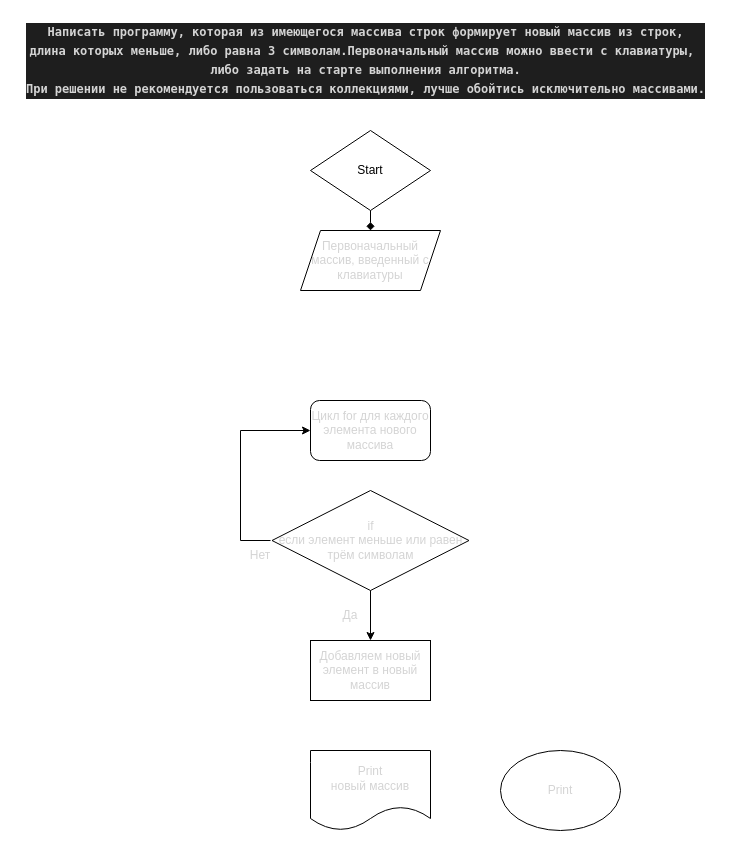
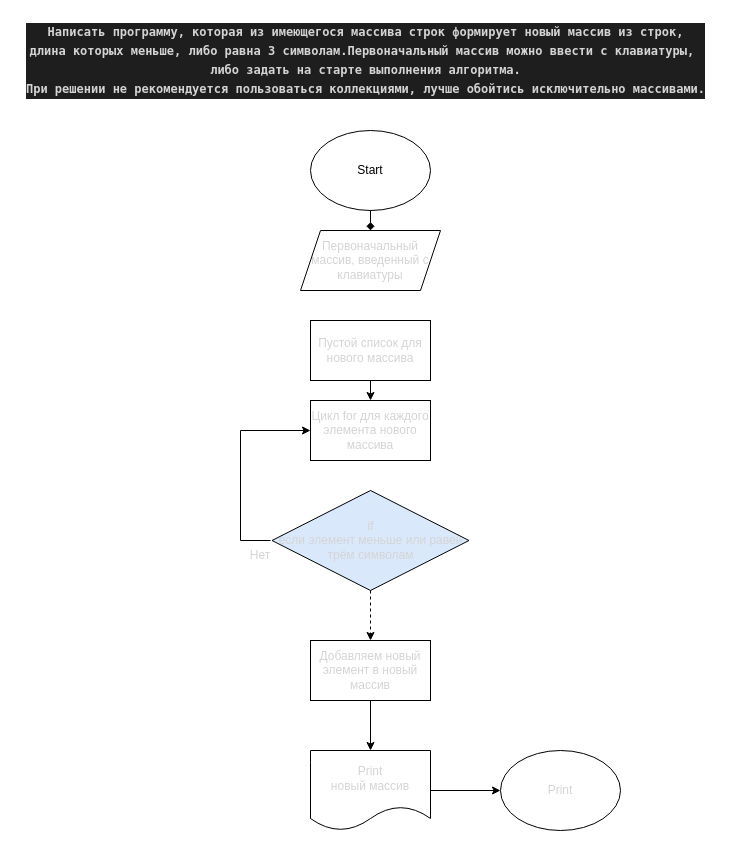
  <mxCell id="0" />
  <mxCell id="1" parent="0" />
- <mxCell id="2" value="Start" style="rhombus;whiteSpace=wrap;html=1;" vertex="1" parent="1"><mxGeometry x="310" y="130" width="120" height="80" as="geometry" /></mxCell>
+ <mxCell id="2" value="Start" style="ellipse;whiteSpace=wrap;html=1;" vertex="1" parent="1"><mxGeometry x="310" y="130" width="120" height="80" as="geometry" /></mxCell>
  <mxCell id="3" value="&lt;div style=&quot;background-color: rgb(30 , 30 , 30) ; font-family: &amp;#34;droid sans mono&amp;#34; , &amp;#34;monospace&amp;#34; , monospace ; font-size: 14px ; line-height: 19px&quot;&gt;&lt;div style=&quot;font-size: 12px&quot;&gt;&lt;b&gt;&lt;font color=&quot;#d4d4d4&quot;&gt;Написать программу, которая из имеющегося массива строк формирует новый массив из строк,&lt;/font&gt;&lt;/b&gt;&lt;/div&gt;&lt;div style=&quot;font-size: 12px&quot;&gt;&lt;b&gt;&lt;font color=&quot;#d4d4d4&quot;&gt;длина которых меньше, либо равна 3 символам.Первоначальный массив можно ввести с клавиатуры,&amp;nbsp;&lt;/font&gt;&lt;/b&gt;&lt;/div&gt;&lt;div style=&quot;font-size: 12px&quot;&gt;&lt;b&gt;&lt;font color=&quot;#d4d4d4&quot;&gt;либо задать на старте выполнения алгоритма.&lt;/font&gt;&lt;/b&gt;&lt;/div&gt;&lt;div style=&quot;font-size: 12px&quot;&gt;&lt;b&gt;&lt;font color=&quot;#d4d4d4&quot;&gt;При решении не рекомендуется пользоваться коллекциями, лучше обойтись исключительно массивами.&lt;/font&gt;&lt;/b&gt;&lt;/div&gt;&lt;/div&gt;" style="text;html=1;align=center;verticalAlign=middle;resizable=0;points=[];autosize=1;" vertex="1" parent="1"><mxGeometry x="20" y="20" width="690" height="80" as="geometry" /></mxCell>
  <mxCell id="4" value="Первоначальный массив, введенный с клавиатуры" style="shape=parallelogram;perimeter=parallelogramPerimeter;whiteSpace=wrap;html=1;fixedSize=1;fontSize=12;fontColor=#D4D4D4;" vertex="1" parent="1"><mxGeometry x="300" y="230" width="140" height="60" as="geometry" /></mxCell>
- <mxCell id="6" value="if&lt;br&gt;если элемент меньше или равен трём символам" style="rhombus;whiteSpace=wrap;html=1;fontSize=12;fontColor=#D4D4D4;" vertex="1" parent="1"><mxGeometry x="271.5" y="490" width="197" height="100" as="geometry" /></mxCell>
+ <mxCell id="5" value="Пустой список для нового массива" style="rounded=0;whiteSpace=wrap;html=1;fontSize=12;fontColor=#D4D4D4;" vertex="1" parent="1"><mxGeometry x="310" y="320" width="120" height="60" as="geometry" /></mxCell>
+ <mxCell id="6" value="if&lt;br&gt;если элемент меньше или равен трём символам" style="rhombus;whiteSpace=wrap;html=1;fontSize=12;fontColor=#D4D4D4;fillColor=#dae8fc;" vertex="1" parent="1"><mxGeometry x="271.5" y="490" width="197" height="100" as="geometry" /></mxCell>
  <mxCell id="7" value="Добавляем новый элемент в новый массив" style="rounded=0;whiteSpace=wrap;html=1;fontSize=12;fontColor=#D4D4D4;" vertex="1" parent="1"><mxGeometry x="310" y="640" width="120" height="60" as="geometry" /></mxCell>
- <mxCell id="8" value="" style="endArrow=classic;html=1;fontSize=12;fontColor=#D4D4D4;entryX=0.5;entryY=0;entryDx=0;entryDy=0;exitX=0.5;exitY=1;exitDx=0;exitDy=0;" edge="1" parent="1" source="6" target="7"><mxGeometry width="50" height="50" relative="1" as="geometry"><mxPoint x="230" y="670" as="sourcePoint" /><mxPoint x="280" y="620" as="targetPoint" /></mxGeometry></mxCell>
- <mxCell id="9" value="Цикл for для каждого элемента нового массива" style="whiteSpace=wrap;html=1;fontSize=12;fontColor=#D4D4D4;rounded=1;" vertex="1" parent="1"><mxGeometry x="310" y="400" width="120" height="60" as="geometry" /></mxCell>
+ <mxCell id="8" value="" style="endArrow=classic;html=1;fontSize=12;fontColor=#D4D4D4;entryX=0.5;entryY=0;entryDx=0;entryDy=0;exitX=0.5;exitY=1;exitDx=0;exitDy=0;dashed=1;" edge="1" parent="1" source="6" target="7"><mxGeometry width="50" height="50" relative="1" as="geometry"><mxPoint x="230" y="670" as="sourcePoint" /><mxPoint x="280" y="620" as="targetPoint" /></mxGeometry></mxCell>
+ <mxCell id="9" value="Цикл for для каждого элемента нового массива" style="rounded=0;whiteSpace=wrap;html=1;fontSize=12;fontColor=#D4D4D4;" vertex="1" parent="1"><mxGeometry x="310" y="400" width="120" height="60" as="geometry" /></mxCell>
  <mxCell id="10" value="" style="endArrow=none;html=1;fontSize=12;fontColor=#D4D4D4;" edge="1" parent="1"><mxGeometry width="50" height="50" relative="1" as="geometry"><mxPoint x="240" y="540" as="sourcePoint" /><mxPoint x="270" y="540" as="targetPoint" /></mxGeometry></mxCell>
  <mxCell id="11" value="" style="endArrow=none;html=1;fontSize=12;fontColor=#D4D4D4;" edge="1" parent="1"><mxGeometry width="50" height="50" relative="1" as="geometry"><mxPoint x="240" y="540" as="sourcePoint" /><mxPoint x="240" y="430" as="targetPoint" /></mxGeometry></mxCell>
  <mxCell id="12" value="" style="endArrow=classic;html=1;fontSize=12;fontColor=#D4D4D4;entryX=0;entryY=0.5;entryDx=0;entryDy=0;" edge="1" parent="1" target="9"><mxGeometry width="50" height="50" relative="1" as="geometry"><mxPoint x="240" y="430" as="sourcePoint" /><mxPoint x="100" y="350" as="targetPoint" /></mxGeometry></mxCell>
- <mxCell id="13" value="Да" style="text;html=1;strokeColor=none;fillColor=none;align=center;verticalAlign=middle;whiteSpace=wrap;rounded=0;fontSize=12;fontColor=#D4D4D4;" vertex="1" parent="1"><mxGeometry x="320" y="600" width="60" height="30" as="geometry" /></mxCell>
  <mxCell id="14" value="Нет" style="text;html=1;strokeColor=none;fillColor=none;align=center;verticalAlign=middle;whiteSpace=wrap;rounded=0;fontSize=12;fontColor=#D4D4D4;" vertex="1" parent="1"><mxGeometry x="230" y="540" width="60" height="30" as="geometry" /></mxCell>
  <mxCell id="15" value="Print&lt;br&gt;новый массив" style="shape=document;whiteSpace=wrap;html=1;boundedLbl=1;fontSize=12;fontColor=#D4D4D4;" vertex="1" parent="1"><mxGeometry x="310" y="750" width="120" height="80" as="geometry" /></mxCell>
  <mxCell id="16" value="Print" style="ellipse;whiteSpace=wrap;html=1;fontSize=12;fontColor=#D4D4D4;" vertex="1" parent="1"><mxGeometry x="500" y="750" width="120" height="80" as="geometry" /></mxCell>
  <mxCell id="17" value="" style="endArrow=diamond;html=1;fontSize=12;fontColor=#D4D4D4;exitX=0.5;exitY=1;exitDx=0;exitDy=0;entryX=0.5;entryY=0;entryDx=0;entryDy=0;" edge="1" parent="1" source="2" target="4"><mxGeometry width="50" height="50" relative="1" as="geometry"><mxPoint x="160" y="320" as="sourcePoint" /><mxPoint x="210" y="270" as="targetPoint" /></mxGeometry></mxCell>
+ <mxCell id="18" value="" style="endArrow=classic;html=1;fontSize=12;fontColor=#D4D4D4;entryX=0.5;entryY=0;entryDx=0;entryDy=0;exitX=0.5;exitY=1;exitDx=0;exitDy=0;" edge="1" parent="1" source="5" target="9"><mxGeometry width="50" height="50" relative="1" as="geometry"><mxPoint x="110" y="400" as="sourcePoint" /><mxPoint x="160" y="350" as="targetPoint" /></mxGeometry></mxCell>
+ <mxCell id="19" value="" style="endArrow=classic;html=1;fontSize=12;fontColor=#D4D4D4;entryX=0.5;entryY=0;entryDx=0;entryDy=0;exitX=0.5;exitY=1;exitDx=0;exitDy=0;" edge="1" parent="1" source="7" target="15"><mxGeometry width="50" height="50" relative="1" as="geometry"><mxPoint x="240" y="760" as="sourcePoint" /><mxPoint x="290" y="710" as="targetPoint" /></mxGeometry></mxCell>
+ <mxCell id="20" value="" style="endArrow=classic;html=1;fontSize=12;fontColor=#D4D4D4;entryX=0;entryY=0.5;entryDx=0;entryDy=0;exitX=1;exitY=0.5;exitDx=0;exitDy=0;" edge="1" parent="1" source="15" target="16"><mxGeometry width="50" height="50" relative="1" as="geometry"><mxPoint x="140" y="870" as="sourcePoint" /><mxPoint x="190" y="820" as="targetPoint" /></mxGeometry></mxCell>
